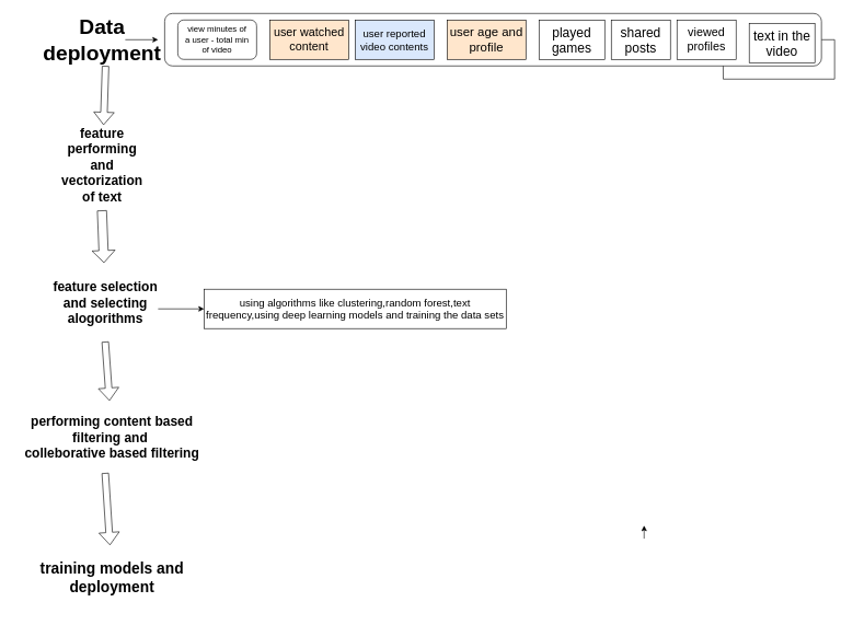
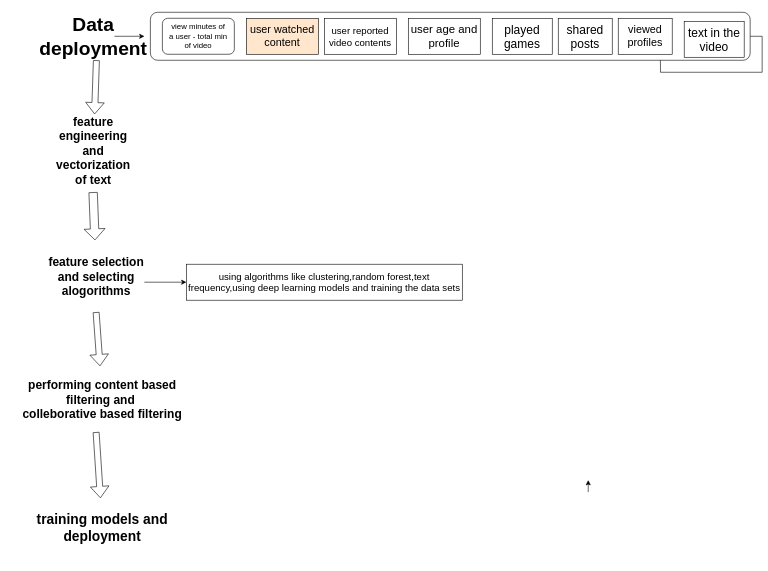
  <mxCell id="0" />
  <mxCell id="1" parent="0" />
  <mxCell id="2" style="edgeStyle=orthogonalEdgeStyle;rounded=0;orthogonalLoop=1;jettySize=auto;html=1;exitX=1;exitY=0;exitDx=0;exitDy=0;" parent="1" edge="1"><mxGeometry relative="1" as="geometry"><mxPoint x="980" as="targetPoint" y="800" /><mxPoint x="980" y="820" as="sourcePoint" /></mxGeometry></mxCell>
  <mxCell id="3" style="edgeStyle=orthogonalEdgeStyle;rounded=0;orthogonalLoop=1;jettySize=auto;html=1;exitX=1;exitY=0.5;exitDx=0;exitDy=0;fontSize=12;" parent="1" source="4" edge="1"><mxGeometry relative="1" as="geometry"><mxPoint x="1100" y="60" as="targetPoint" /></mxGeometry></mxCell>
  <mxCell id="4" value="" style="rounded=1;whiteSpace=wrap;html=1;" parent="1" vertex="1"><mxGeometry x="250" y="20" width="1000" height="80" as="geometry" /></mxCell>
  <mxCell id="5" value="Data deployment" style="text;html=1;strokeColor=none;fillColor=none;align=center;verticalAlign=middle;whiteSpace=wrap;rounded=0;fontSize=32;fontStyle=1" parent="1" vertex="1"><mxGeometry y="40" width="70" height="40" as="geometry" x="120" /></mxCell>
  <mxCell id="6" value="" style="rounded=1;whiteSpace=wrap;html=1;" parent="1" vertex="1"><mxGeometry x="270" y="30" width="120" height="60" as="geometry" /></mxCell>
  <mxCell id="7" value="view minutes of a user - total min of video" style="text;html=1;strokeColor=none;fillColor=none;align=center;verticalAlign=middle;whiteSpace=wrap;rounded=0;fontSize=13;" parent="1" vertex="1"><mxGeometry x="280" y="40" width="100" height="40" as="geometry" /></mxCell>
  <mxCell id="8" value="user watched content" style="rounded=0;whiteSpace=wrap;html=1;fontSize=18;fillColor=#ffe6cc;" parent="1" vertex="1"><mxGeometry x="410" y="30" width="120" height="60" as="geometry" /></mxCell>
- <mxCell id="9" value="user reported video contents" style="rounded=0;whiteSpace=wrap;html=1;fontSize=16;fillColor=#dae8fc;" parent="1" vertex="1"><mxGeometry x="540" y="30" width="120" height="60" as="geometry" /></mxCell>
- <mxCell id="10" value="user age and profile" style="rounded=0;whiteSpace=wrap;html=1;fontSize=19;fillColor=#ffe6cc;" parent="1" vertex="1"><mxGeometry x="680" y="30" width="120" height="60" as="geometry" /></mxCell>
+ <mxCell id="9" value="user reported video contents" style="rounded=0;whiteSpace=wrap;html=1;fontSize=16;" parent="1" vertex="1"><mxGeometry x="540" y="30" width="120" height="60" as="geometry" /></mxCell>
+ <mxCell id="10" value="user age and profile" style="rounded=0;whiteSpace=wrap;html=1;fontSize=19;" parent="1" vertex="1"><mxGeometry x="680" y="30" width="120" height="60" as="geometry" /></mxCell>
  <mxCell id="11" value="played games" style="rounded=0;whiteSpace=wrap;html=1;fontSize=20;" parent="1" vertex="1"><mxGeometry x="820" y="30" width="100" height="60" as="geometry" /></mxCell>
  <mxCell id="12" value="shared posts" style="rounded=0;whiteSpace=wrap;html=1;fontSize=20;" parent="1" vertex="1"><mxGeometry x="930" y="30" width="90" height="60" as="geometry" /></mxCell>
  <mxCell id="13" value="viewed profiles" style="rounded=0;whiteSpace=wrap;html=1;fontSize=18;" parent="1" vertex="1"><mxGeometry x="1030" y="30" width="90" height="60" as="geometry" /></mxCell>
  <mxCell id="14" value="text in the video" style="rounded=0;whiteSpace=wrap;html=1;fontSize=20;" parent="1" vertex="1"><mxGeometry x="1140" y="35" width="100" height="60" as="geometry" /></mxCell>
  <mxCell id="15" value="" style="shape=flexArrow;endArrow=classic;html=1;fontSize=12;" parent="1" target="16" edge="1"><mxGeometry width="50" height="50" relative="1" as="geometry"><mxPoint x="160" y="100" as="sourcePoint" /><mxPoint x="160" y="190" as="targetPoint" /></mxGeometry></mxCell>
- <mxCell id="16" value="feature performing and vectorization of text" style="text;html=1;strokeColor=none;fillColor=none;align=center;verticalAlign=middle;whiteSpace=wrap;rounded=0;fontSize=20;fontStyle=1" parent="1" vertex="1"><mxGeometry x="90" y="190" width="130" height="120" as="geometry" /></mxCell>
+ <mxCell id="16" value="feature engineering and vectorization of text" style="text;html=1;strokeColor=none;fillColor=none;align=center;verticalAlign=middle;whiteSpace=wrap;rounded=0;fontSize=20;fontStyle=1" parent="1" vertex="1"><mxGeometry x="90" y="190" width="130" height="120" as="geometry" /></mxCell>
  <mxCell id="17" value="" style="shape=flexArrow;endArrow=classic;html=1;fontSize=20;width=14;endSize=5.79;" parent="1" target="18" edge="1"><mxGeometry width="50" height="50" relative="1" as="geometry"><mxPoint x="154.5" y="320" as="sourcePoint" /><mxPoint x="154.5" y="410" as="targetPoint" /></mxGeometry></mxCell>
  <mxCell id="18" value="feature selection and selecting alogorithms" style="text;html=1;strokeColor=none;fillColor=none;align=center;verticalAlign=middle;whiteSpace=wrap;rounded=0;fontStyle=1;fontSize=20;" parent="1" vertex="1"><mxGeometry x="60" y="400" width="200" height="120" as="geometry" /></mxCell>
  <mxCell id="19" value="" style="endArrow=classic;html=1;fontSize=20;" parent="1" source="5" edge="1"><mxGeometry width="50" height="50" relative="1" as="geometry"><mxPoint x="220" y="30" as="sourcePoint" /><mxPoint x="240" y="60" as="targetPoint" /></mxGeometry></mxCell>
  <mxCell id="20" value="" style="endArrow=classic;html=1;fontSize=20;" parent="1" edge="1"><mxGeometry width="50" height="50" relative="1" as="geometry"><mxPoint x="240" y="470" as="sourcePoint" /><mxPoint x="310" y="470" as="targetPoint" /></mxGeometry></mxCell>
  <mxCell id="21" value="&lt;font style=&quot;font-size: 16px&quot;&gt;using algorithms like clustering,random forest,text frequency,using deep learning models and training the data sets&lt;/font&gt;" style="rounded=0;whiteSpace=wrap;html=1;fontSize=12;" parent="1" vertex="1"><mxGeometry x="310" y="440" width="460" height="60" as="geometry" /></mxCell>
  <mxCell id="22" value="" style="shape=flexArrow;endArrow=classic;html=1;fontSize=12;" parent="1" target="23" edge="1"><mxGeometry width="50" height="50" relative="1" as="geometry"><mxPoint x="159.5" y="520" as="sourcePoint" /><mxPoint x="160" y="620" as="targetPoint" /></mxGeometry></mxCell>
  <mxCell id="23" value="performing content based filtering and&amp;nbsp;&lt;br&gt;colleborative based filtering" style="text;html=1;strokeColor=none;fillColor=none;align=center;verticalAlign=middle;whiteSpace=wrap;rounded=0;fontStyle=1;fontSize=20;" parent="1" vertex="1"><mxGeometry x="30" y="610" width="280" height="110" as="geometry" /></mxCell>
  <mxCell id="24" value="" style="shape=flexArrow;endArrow=classic;html=1;fontSize=20;" parent="1" target="25" edge="1"><mxGeometry width="50" height="50" relative="1" as="geometry"><mxPoint x="159.5" y="720" as="sourcePoint" /><mxPoint x="159.5" y="830" as="targetPoint" /></mxGeometry></mxCell>
  <mxCell id="25" value="&lt;font style=&quot;font-size: 23px;&quot;&gt;training models and deployment&lt;/font&gt;" style="text;html=1;strokeColor=none;fillColor=none;align=center;verticalAlign=middle;whiteSpace=wrap;rounded=0;fontStyle=1;fontSize=23;" parent="1" vertex="1"><mxGeometry x="20" y="830" width="300" height="100" as="geometry" /></mxCell>
